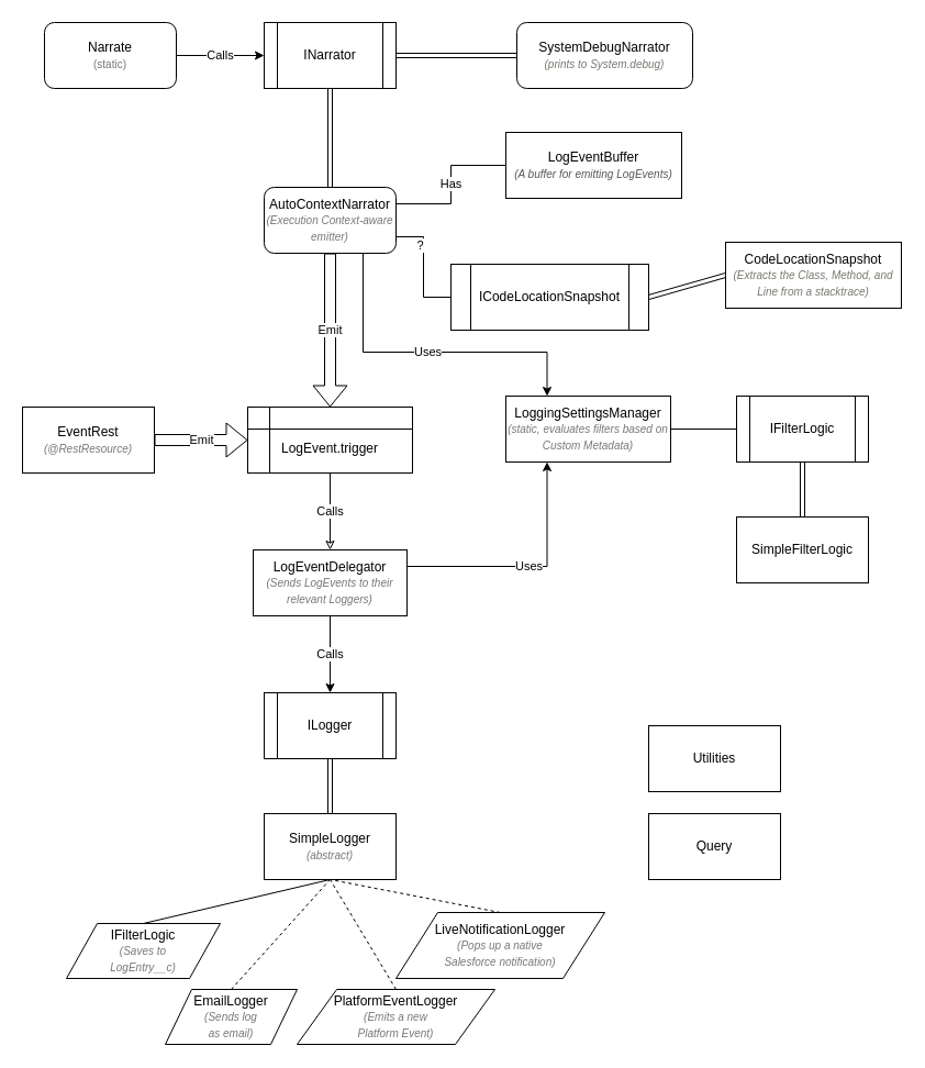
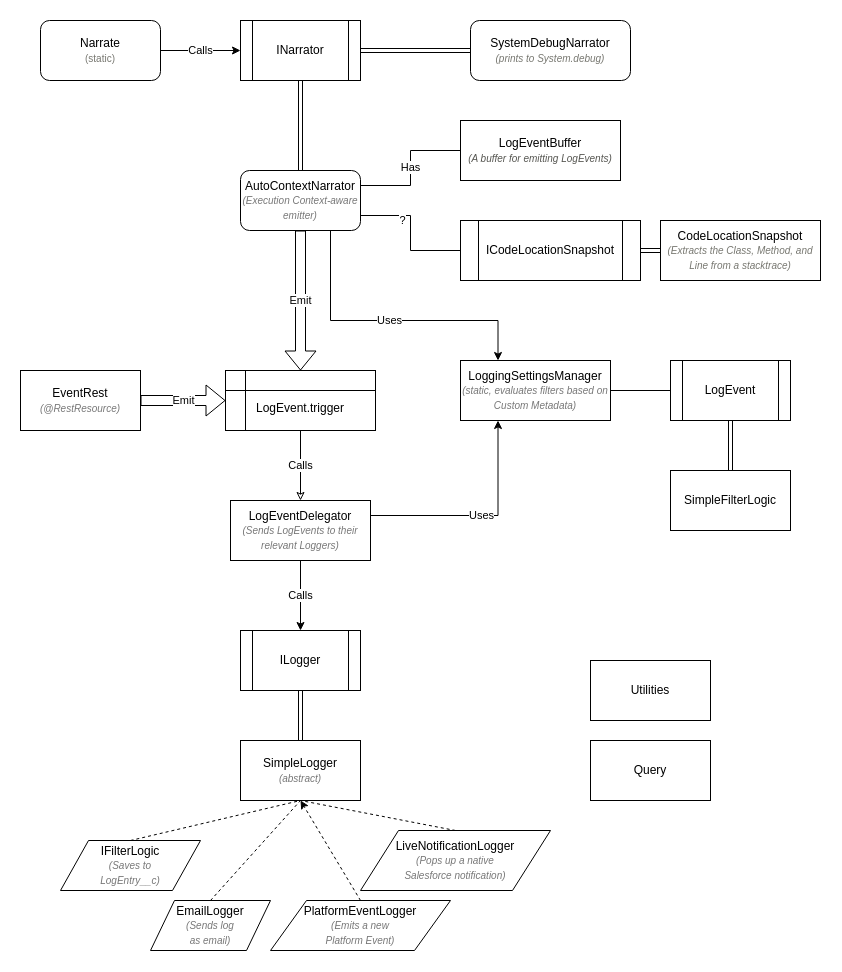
  <mxCell id="0" />
  <mxCell id="1" parent="0" />
  <mxCell id="2" value="ILogger" style="shape=process;whiteSpace=wrap;html=1;backgroundOutline=1;" parent="1" vertex="1"><mxGeometry x="240" y="630" width="120" height="60" as="geometry" /></mxCell>
  <mxCell id="3" value="Calls" style="edgeStyle=orthogonalEdgeStyle;rounded=0;orthogonalLoop=1;jettySize=auto;html=1;exitX=0.5;exitY=1;exitDx=0;exitDy=0;entryX=0.5;entryY=0;entryDx=0;entryDy=0;" parent="1" source="5" target="2" edge="1"><mxGeometry relative="1" as="geometry" /></mxCell>
  <mxCell id="4" value="Uses" style="edgeStyle=orthogonalEdgeStyle;rounded=0;orthogonalLoop=1;jettySize=auto;html=1;exitX=1;exitY=0.25;exitDx=0;exitDy=0;entryX=0.25;entryY=1;entryDx=0;entryDy=0;endArrow=classic;endFill=1;" edge="1" parent="1" source="5" target="42"><mxGeometry relative="1" as="geometry" /></mxCell>
  <mxCell id="5" value="LogEventDelegator&lt;br&gt;&lt;i&gt;&lt;font style=&quot;font-size: 10px&quot; color=&quot;#777777&quot;&gt;(Sends LogEvents to their relevant Loggers)&lt;/font&gt;&lt;/i&gt;" style="rounded=0;whiteSpace=wrap;html=1;" parent="1" vertex="1"><mxGeometry x="230" y="500" width="140" height="60" as="geometry" /></mxCell>
  <mxCell id="6" value="IFilterLogic&lt;br&gt;&lt;i&gt;&lt;font style=&quot;font-size: 10px&quot; color=&quot;#777777&quot;&gt;(Saves to&lt;br&gt;LogEntry__c)&lt;/font&gt;&lt;/i&gt;" style="shape=parallelogram;perimeter=parallelogramPerimeter;whiteSpace=wrap;html=1;" parent="1" vertex="1"><mxGeometry x="60" y="840" width="140" height="50" as="geometry" /></mxCell>
  <mxCell id="7" value="SimpleLogger&lt;br&gt;&lt;i&gt;&lt;font style=&quot;font-size: 10px&quot; color=&quot;#777777&quot;&gt;(abstract)&lt;/font&gt;&lt;/i&gt;" style="rounded=0;whiteSpace=wrap;html=1;" parent="1" vertex="1"><mxGeometry x="240" y="740" width="120" height="60" as="geometry" /></mxCell>
  <mxCell id="8" value="LiveNotificationLogger&lt;br&gt;&lt;i&gt;&lt;font style=&quot;font-size: 10px&quot; color=&quot;#777777&quot;&gt;(Pops up a native&lt;br&gt;Salesforce notification)&lt;/font&gt;&lt;/i&gt;" style="shape=parallelogram;perimeter=parallelogramPerimeter;whiteSpace=wrap;html=1;" parent="1" vertex="1"><mxGeometry x="360" y="830" width="190" height="60" as="geometry" /></mxCell>
  <mxCell id="9" value="EmailLogger&lt;br&gt;&lt;i&gt;&lt;font style=&quot;font-size: 10px&quot; color=&quot;#777777&quot;&gt;(Sends log&lt;br&gt;as email)&lt;/font&gt;&lt;/i&gt;" style="shape=parallelogram;perimeter=parallelogramPerimeter;whiteSpace=wrap;html=1;" parent="1" vertex="1"><mxGeometry x="150" y="900" width="120" height="50" as="geometry" /></mxCell>
- <mxCell id="10" value="" style="endArrow=none;dashed=0;html=1;entryX=0.5;entryY=1;entryDx=0;entryDy=0;exitX=0.5;exitY=0;exitDx=0;exitDy=0;" parent="1" source="6" target="7" edge="1"><mxGeometry width="50" height="50" relative="1" as="geometry"><mxPoint x="460" y="900" as="sourcePoint" /><mxPoint x="510" y="850" as="targetPoint" /></mxGeometry></mxCell>
+ <mxCell id="10" value="" style="endArrow=none;dashed=1;html=1;entryX=0.5;entryY=1;entryDx=0;entryDy=0;exitX=0.5;exitY=0;exitDx=0;exitDy=0;" parent="1" source="6" target="7" edge="1"><mxGeometry width="50" height="50" relative="1" as="geometry"><mxPoint x="460" y="900" as="sourcePoint" /><mxPoint x="510" y="850" as="targetPoint" /></mxGeometry></mxCell>
  <mxCell id="11" value="" style="endArrow=none;dashed=1;html=1;entryX=0.5;entryY=1;entryDx=0;entryDy=0;exitX=0.5;exitY=0;exitDx=0;exitDy=0;" parent="1" source="9" target="7" edge="1"><mxGeometry width="50" height="50" relative="1" as="geometry"><mxPoint x="510" y="910" as="sourcePoint" /><mxPoint x="560" y="860" as="targetPoint" /></mxGeometry></mxCell>
  <mxCell id="12" value="" style="endArrow=none;dashed=1;html=1;entryX=0.5;entryY=1;entryDx=0;entryDy=0;exitX=0.5;exitY=0;exitDx=0;exitDy=0;" parent="1" source="8" target="7" edge="1"><mxGeometry width="50" height="50" relative="1" as="geometry"><mxPoint x="550" y="810" as="sourcePoint" /><mxPoint x="600" y="760" as="targetPoint" /></mxGeometry></mxCell>
  <mxCell id="13" value="PlatformEventLogger&lt;br&gt;&lt;i&gt;&lt;font style=&quot;font-size: 10px&quot; color=&quot;#777777&quot;&gt;(Emits a new&lt;br&gt;Platform Event)&lt;/font&gt;&lt;/i&gt;" style="shape=parallelogram;perimeter=parallelogramPerimeter;whiteSpace=wrap;html=1;" parent="1" vertex="1"><mxGeometry x="270" y="900" width="180" height="50" as="geometry" /></mxCell>
- <mxCell id="14" value="" style="endArrow=none;dashed=1;html=1;entryX=0.5;entryY=1;entryDx=0;entryDy=0;exitX=0.5;exitY=0;exitDx=0;exitDy=0;" parent="1" source="13" target="7" edge="1"><mxGeometry width="50" height="50" relative="1" as="geometry"><mxPoint x="400" y="1120" as="sourcePoint" /><mxPoint x="450" y="1070" as="targetPoint" /></mxGeometry></mxCell>
+ <mxCell id="14" value="" style="endArrow=classic;dashed=1;html=1;entryX=0.5;entryY=1;entryDx=0;entryDy=0;exitX=0.5;exitY=0;exitDx=0;exitDy=0;" parent="1" source="13" target="7" edge="1"><mxGeometry width="50" height="50" relative="1" as="geometry"><mxPoint x="400" y="1120" as="sourcePoint" /><mxPoint x="450" y="1070" as="targetPoint" /></mxGeometry></mxCell>
  <mxCell id="15" value="Calls" style="edgeStyle=orthogonalEdgeStyle;rounded=0;orthogonalLoop=1;jettySize=auto;html=1;exitX=1;exitY=0.5;exitDx=0;exitDy=0;" edge="1" parent="1" source="16" target="23"><mxGeometry relative="1" as="geometry" /></mxCell>
  <mxCell id="16" value="Narrate&lt;br&gt;&lt;font style=&quot;font-size: 10px&quot; color=&quot;#77777&quot;&gt;(static)&lt;/font&gt;" style="rounded=1;whiteSpace=wrap;html=1;" parent="1" vertex="1"><mxGeometry x="40" y="20" width="120" height="60" as="geometry" /></mxCell>
  <mxCell id="17" value="" style="shape=link;html=1;exitX=0.5;exitY=0;exitDx=0;exitDy=0;entryX=0.5;entryY=1;entryDx=0;entryDy=0;" parent="1" source="7" target="2" edge="1"><mxGeometry width="50" height="50" relative="1" as="geometry"><mxPoint x="480" y="710" as="sourcePoint" /><mxPoint x="530" y="660" as="targetPoint" /></mxGeometry></mxCell>
  <mxCell id="18" value="LogEventBuffer&lt;br&gt;&lt;font size=&quot;1&quot; color=&quot;#55555&quot;&gt;&lt;i&gt;(A buffer for emitting LogEvents)&lt;/i&gt;&lt;/font&gt;" style="rounded=0;whiteSpace=wrap;html=1;" parent="1" vertex="1"><mxGeometry x="460" y="120" width="160" height="60" as="geometry" /></mxCell>
  <mxCell id="19" value="Query" style="rounded=0;whiteSpace=wrap;html=1;" parent="1" vertex="1"><mxGeometry x="590" y="740" width="120" height="60" as="geometry" /></mxCell>
  <mxCell id="20" value="Utilities" style="rounded=0;whiteSpace=wrap;html=1;" parent="1" vertex="1"><mxGeometry x="590" y="660" width="120" height="60" as="geometry" /></mxCell>
  <mxCell id="21" value="EventRest&lt;br&gt;&lt;i&gt;&lt;font style=&quot;font-size: 10px&quot; color=&quot;#777777&quot;&gt;(@RestResource)&lt;/font&gt;&lt;/i&gt;" style="rounded=0;whiteSpace=wrap;html=1;" parent="1" vertex="1"><mxGeometry x="20" y="370" width="120" height="60" as="geometry" /></mxCell>
- <mxCell id="22" value="IFilterLogic" style="shape=process;whiteSpace=wrap;html=1;backgroundOutline=1;" parent="1" vertex="1"><mxGeometry x="670" y="360" width="120" height="60" as="geometry" /></mxCell>
+ <mxCell id="22" value="LogEvent" style="shape=process;whiteSpace=wrap;html=1;backgroundOutline=1;" parent="1" vertex="1"><mxGeometry x="670" y="360" width="120" height="60" as="geometry" /></mxCell>
  <mxCell id="23" value="INarrator" style="shape=process;whiteSpace=wrap;html=1;backgroundOutline=1;" parent="1" vertex="1"><mxGeometry x="240" y="20" width="120" height="60" as="geometry" /></mxCell>
  <mxCell id="24" value="Emit" style="shape=flexArrow;endArrow=classic;html=1;entryX=0.5;entryY=0;entryDx=0;entryDy=0;exitX=0.5;exitY=1;exitDx=0;exitDy=0;" parent="1" source="33" target="36" edge="1"><mxGeometry width="50" height="50" relative="1" as="geometry"><mxPoint x="60" y="550" as="sourcePoint" /><mxPoint x="300" y="370" as="targetPoint" /></mxGeometry></mxCell>
  <mxCell id="25" value="Calls" style="edgeStyle=orthogonalEdgeStyle;rounded=0;orthogonalLoop=1;jettySize=auto;html=1;exitX=0.5;exitY=1;exitDx=0;exitDy=0;entryX=0.5;entryY=0;entryDx=0;entryDy=0;endArrow=classic;endFill=0;" parent="1" source="36" target="5" edge="1"><mxGeometry relative="1" as="geometry"><mxPoint x="300" y="430" as="sourcePoint" /></mxGeometry></mxCell>
  <mxCell id="26" value="Emit" style="shape=flexArrow;endArrow=classic;html=1;exitX=1;exitY=0.5;exitDx=0;exitDy=0;entryX=0;entryY=0.5;entryDx=0;entryDy=0;" parent="1" source="21" target="36" edge="1"><mxGeometry width="50" height="50" relative="1" as="geometry"><mxPoint x="380" y="490" as="sourcePoint" /><mxPoint x="170" y="230" as="targetPoint" /></mxGeometry></mxCell>
  <mxCell id="27" value="SystemDebugNarrator&lt;br&gt;&lt;font color=&quot;#77777&quot;&gt;&lt;i&gt;&lt;font style=&quot;font-size: 10px&quot;&gt;(prints to System.debug)&lt;/font&gt;&lt;/i&gt;&lt;/font&gt;" style="rounded=1;whiteSpace=wrap;html=1;" parent="1" vertex="1"><mxGeometry x="470" y="20" width="160" height="60" as="geometry" /></mxCell>
  <mxCell id="28" value="" style="shape=link;html=1;endArrow=classic;endFill=0;entryX=1;entryY=0.5;entryDx=0;entryDy=0;" parent="1" source="27" target="23" edge="1"><mxGeometry width="50" height="50" relative="1" as="geometry"><mxPoint x="-130" y="510" as="sourcePoint" /><mxPoint x="-80" y="460" as="targetPoint" /></mxGeometry></mxCell>
  <mxCell id="29" style="edgeStyle=orthogonalEdgeStyle;rounded=0;orthogonalLoop=1;jettySize=auto;html=1;exitX=1;exitY=0.75;exitDx=0;exitDy=0;entryX=0;entryY=0.5;entryDx=0;entryDy=0;endArrow=none;endFill=0;" edge="1" parent="1" source="33" target="37"><mxGeometry relative="1" as="geometry" /></mxCell>
  <mxCell id="30" value="?" style="edgeLabel;html=1;align=center;verticalAlign=middle;resizable=0;points=[];" vertex="1" connectable="0" parent="29"><mxGeometry x="-0.393" y="-4" relative="1" as="geometry"><mxPoint as="offset" /></mxGeometry></mxCell>
  <mxCell id="31" value="Has" style="edgeStyle=orthogonalEdgeStyle;rounded=0;orthogonalLoop=1;jettySize=auto;html=1;exitX=1;exitY=0.25;exitDx=0;exitDy=0;entryX=0;entryY=0.5;entryDx=0;entryDy=0;endArrow=none;endFill=0;" edge="1" parent="1" source="33" target="18"><mxGeometry relative="1" as="geometry" /></mxCell>
  <mxCell id="32" value="Uses" style="edgeStyle=orthogonalEdgeStyle;rounded=0;orthogonalLoop=1;jettySize=auto;html=1;exitX=0.75;exitY=1;exitDx=0;exitDy=0;entryX=0.25;entryY=0;entryDx=0;entryDy=0;endArrow=classic;endFill=1;" edge="1" parent="1" source="33" target="42"><mxGeometry relative="1" as="geometry"><Array as="points"><mxPoint x="330" y="320" /><mxPoint x="498" y="320" /></Array></mxGeometry></mxCell>
  <mxCell id="33" value="&lt;div&gt;AutoContextNarrator&lt;/div&gt;&lt;i&gt;&lt;font style=&quot;font-size: 10px&quot; color=&quot;#777777&quot;&gt;(Execution Context-aware emitter)&lt;/font&gt;&lt;/i&gt;" style="rounded=1;whiteSpace=wrap;html=1;" vertex="1" parent="1"><mxGeometry x="240" y="170" width="120" height="60" as="geometry" /></mxCell>
  <mxCell id="34" value="" style="shape=link;html=1;endArrow=classic;endFill=0;entryX=0.5;entryY=1;entryDx=0;entryDy=0;exitX=0.5;exitY=0;exitDx=0;exitDy=0;" edge="1" parent="1" source="33" target="23"><mxGeometry width="50" height="50" relative="1" as="geometry"><mxPoint x="560" y="220" as="sourcePoint" /><mxPoint x="320" y="100" as="targetPoint" /></mxGeometry></mxCell>
  <mxCell id="35" value="CodeLocationSnapshot&lt;br&gt;&lt;font color=&quot;#77777&quot;&gt;&lt;i&gt;&lt;font style=&quot;font-size: 10px&quot;&gt;(Extracts the Class, Method, and Line from a stacktrace)&lt;/font&gt;&lt;/i&gt;&lt;/font&gt;" style="rounded=0;whiteSpace=wrap;html=1;" vertex="1" parent="1"><mxGeometry x="660" y="220" width="160" height="60" as="geometry" /></mxCell>
  <mxCell id="36" value="&lt;br&gt;LogEvent.trigger" style="shape=internalStorage;whiteSpace=wrap;html=1;backgroundOutline=1;" vertex="1" parent="1"><mxGeometry x="225" y="370" width="150" height="60" as="geometry" /></mxCell>
- <mxCell id="37" value="ICodeLocationSnapshot" style="shape=process;whiteSpace=wrap;html=1;backgroundOutline=1;" vertex="1" parent="1"><mxGeometry x="410" y="240" width="180" height="60" as="geometry" /></mxCell>
+ <mxCell id="37" value="ICodeLocationSnapshot" style="shape=process;whiteSpace=wrap;html=1;backgroundOutline=1;" vertex="1" parent="1"><mxGeometry x="460" y="220" width="180" height="60" as="geometry" /></mxCell>
  <mxCell id="38" value="" style="shape=link;html=1;endArrow=classic;endFill=0;entryX=0;entryY=0.5;entryDx=0;entryDy=0;exitX=1;exitY=0.5;exitDx=0;exitDy=0;" edge="1" parent="1" source="37" target="35"><mxGeometry width="50" height="50" relative="1" as="geometry"><mxPoint x="300" y="170" as="sourcePoint" /><mxPoint x="300" y="80" as="targetPoint" /></mxGeometry></mxCell>
  <mxCell id="39" value="SimpleFilterLogic" style="rounded=0;whiteSpace=wrap;html=1;" vertex="1" parent="1"><mxGeometry x="670" y="470" width="120" height="60" as="geometry" /></mxCell>
  <mxCell id="40" value="" style="shape=link;html=1;endArrow=classic;endFill=0;entryX=0.5;entryY=0;entryDx=0;entryDy=0;exitX=0.5;exitY=1;exitDx=0;exitDy=0;" edge="1" parent="1" source="22" target="39"><mxGeometry width="50" height="50" relative="1" as="geometry"><mxPoint x="640" y="250" as="sourcePoint" /><mxPoint x="660" y="250" as="targetPoint" /></mxGeometry></mxCell>
  <mxCell id="41" style="edgeStyle=orthogonalEdgeStyle;rounded=0;orthogonalLoop=1;jettySize=auto;html=1;exitX=1;exitY=0.5;exitDx=0;exitDy=0;entryX=0;entryY=0.5;entryDx=0;entryDy=0;endArrow=none;endFill=0;" edge="1" parent="1" source="42" target="22"><mxGeometry relative="1" as="geometry" /></mxCell>
  <mxCell id="42" value="LoggingSettingsManager&lt;br&gt;&lt;i&gt;&lt;font style=&quot;font-size: 10px&quot; color=&quot;#777777&quot;&gt;(static, evaluates filters based on Custom Metadata)&lt;/font&gt;&lt;/i&gt;" style="rounded=0;whiteSpace=wrap;html=1;" vertex="1" parent="1"><mxGeometry x="460" y="360" width="150" height="60" as="geometry" /></mxCell>
